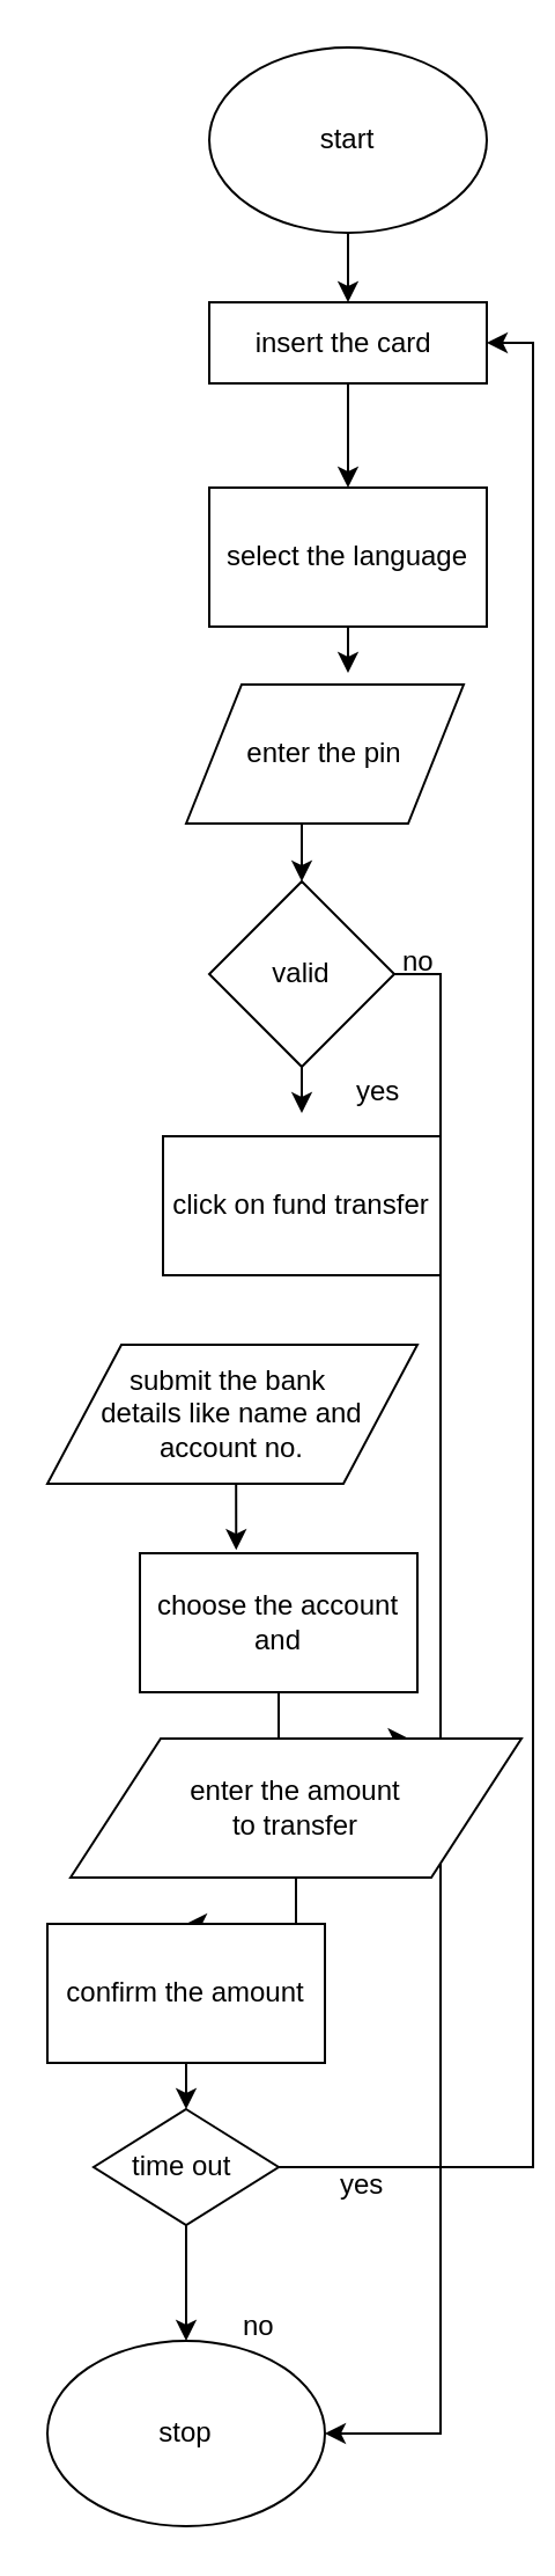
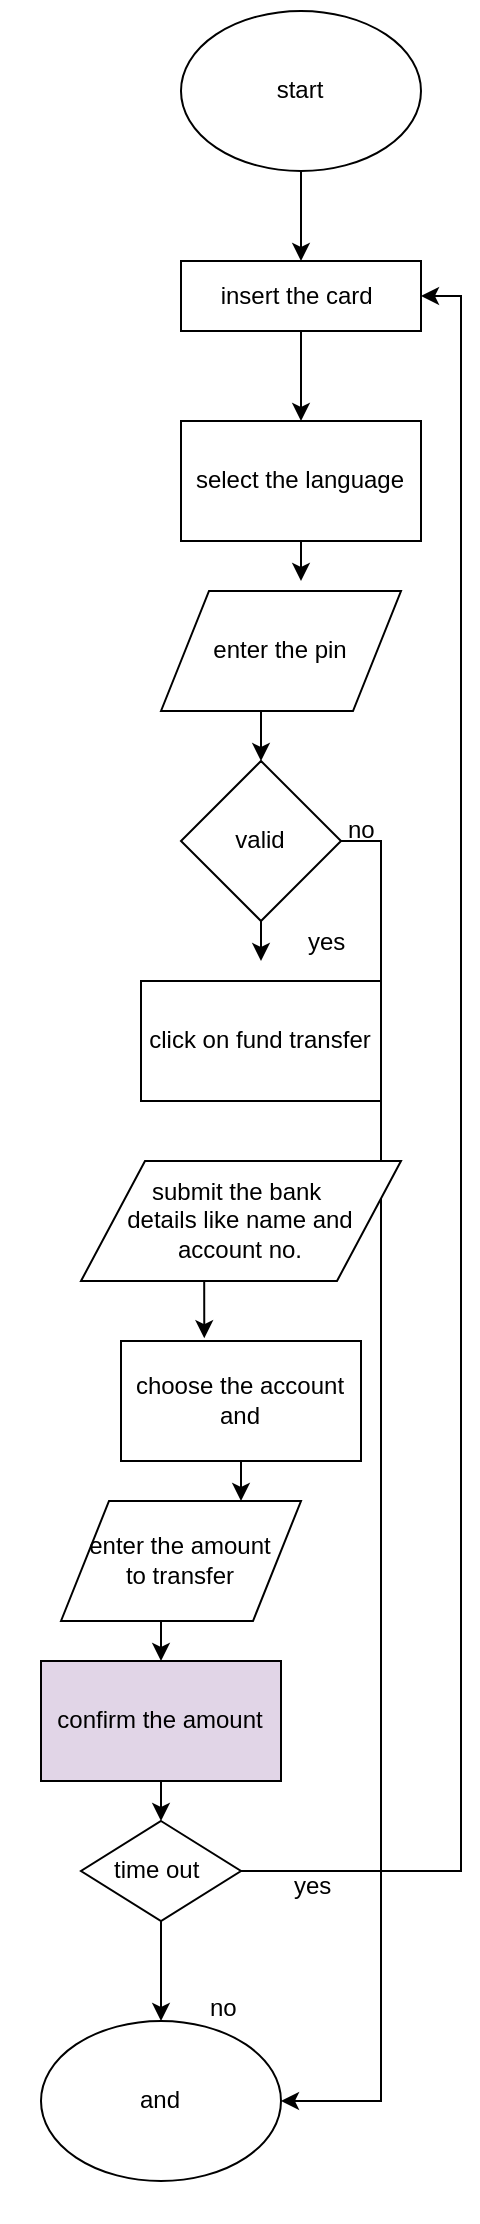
  <mxCell id="0" />
  <mxCell id="1" parent="0" />
  <mxCell id="2" style="edgeStyle=orthogonalEdgeStyle;rounded=0;orthogonalLoop=1;jettySize=auto;html=1;exitX=0.5;exitY=1;exitDx=0;exitDy=0;entryX=0.5;entryY=0;entryDx=0;entryDy=0;" edge="1" parent="1" source="3" target="5"><mxGeometry relative="1" as="geometry" /></mxCell>
- <mxCell id="3" value="start" style="ellipse;whiteSpace=wrap;html=1;" vertex="1" parent="1"><mxGeometry x="90" y="20" width="120" height="80" as="geometry" /></mxCell>
+ <mxCell id="3" value="start" style="ellipse;whiteSpace=wrap;html=1;" vertex="1" parent="1"><mxGeometry x="90" y="5" width="120" height="80" as="geometry" /></mxCell>
  <mxCell id="4" style="edgeStyle=orthogonalEdgeStyle;rounded=0;orthogonalLoop=1;jettySize=auto;html=1;exitX=0.5;exitY=1;exitDx=0;exitDy=0;entryX=0.5;entryY=0;entryDx=0;entryDy=0;" edge="1" parent="1" source="5" target="7"><mxGeometry relative="1" as="geometry" /></mxCell>
  <mxCell id="5" value="insert the card&amp;nbsp;" style="rounded=0;whiteSpace=wrap;html=1;" vertex="1" parent="1"><mxGeometry x="90" y="130" width="120" height="35" as="geometry" /></mxCell>
  <mxCell id="6" style="edgeStyle=orthogonalEdgeStyle;rounded=0;orthogonalLoop=1;jettySize=auto;html=1;exitX=0.5;exitY=1;exitDx=0;exitDy=0;entryX=0.5;entryY=0;entryDx=0;entryDy=0;" edge="1" parent="1" source="7"><mxGeometry relative="1" as="geometry"><mxPoint x="150" y="290" as="targetPoint" /></mxGeometry></mxCell>
  <mxCell id="7" value="select the language" style="rounded=0;whiteSpace=wrap;html=1;" vertex="1" parent="1"><mxGeometry x="90" y="210" width="120" height="60" as="geometry" /></mxCell>
  <mxCell id="8" style="edgeStyle=orthogonalEdgeStyle;rounded=0;orthogonalLoop=1;jettySize=auto;html=1;exitX=0.25;exitY=1;exitDx=0;exitDy=0;entryX=0.5;entryY=0;entryDx=0;entryDy=0;" edge="1" parent="1" target="11"><mxGeometry relative="1" as="geometry"><mxPoint x="120" y="350" as="sourcePoint" /></mxGeometry></mxCell>
  <mxCell id="9" style="edgeStyle=orthogonalEdgeStyle;rounded=0;orthogonalLoop=1;jettySize=auto;html=1;exitX=0.5;exitY=1;exitDx=0;exitDy=0;" edge="1" parent="1" source="11"><mxGeometry relative="1" as="geometry"><mxPoint x="130" y="480" as="targetPoint" /></mxGeometry></mxCell>
  <mxCell id="10" style="edgeStyle=orthogonalEdgeStyle;rounded=0;orthogonalLoop=1;jettySize=auto;html=1;exitX=1;exitY=0.5;exitDx=0;exitDy=0;entryX=1;entryY=0.5;entryDx=0;entryDy=0;" edge="1" parent="1" source="11" target="26"><mxGeometry relative="1" as="geometry" /></mxCell>
  <mxCell id="11" value="valid" style="rhombus;whiteSpace=wrap;html=1;" vertex="1" parent="1"><mxGeometry x="90" y="380" width="80" height="80" as="geometry" /></mxCell>
  <mxCell id="12" value="enter the pin" style="shape=parallelogram;perimeter=parallelogramPerimeter;whiteSpace=wrap;html=1;" vertex="1" parent="1"><mxGeometry x="80" y="295" width="120" height="60" as="geometry" /></mxCell>
  <mxCell id="13" value="click on fund transfer" style="rounded=0;whiteSpace=wrap;html=1;" vertex="1" parent="1"><mxGeometry x="70" y="490" width="120" height="60" as="geometry" /></mxCell>
  <mxCell id="14" style="edgeStyle=orthogonalEdgeStyle;rounded=0;orthogonalLoop=1;jettySize=auto;html=1;exitX=0.5;exitY=1;exitDx=0;exitDy=0;entryX=0.347;entryY=-0.023;entryDx=0;entryDy=0;entryPerimeter=0;" edge="1" parent="1" source="15" target="17"><mxGeometry relative="1" as="geometry" /></mxCell>
- <mxCell id="15" value="submit the bank&amp;nbsp;&lt;br&gt;details like name and account no." style="shape=parallelogram;perimeter=parallelogramPerimeter;whiteSpace=wrap;html=1;" vertex="1" parent="1"><mxGeometry x="20" y="580" width="160" height="60" as="geometry" /></mxCell>
+ <mxCell id="15" value="submit the bank&amp;nbsp;&lt;br&gt;details like name and account no." style="shape=parallelogram;perimeter=parallelogramPerimeter;whiteSpace=wrap;html=1;" vertex="1" parent="1"><mxGeometry x="40" y="580" width="160" height="60" as="geometry" /></mxCell>
  <mxCell id="16" style="edgeStyle=orthogonalEdgeStyle;rounded=0;orthogonalLoop=1;jettySize=auto;html=1;exitX=0.5;exitY=1;exitDx=0;exitDy=0;entryX=0.75;entryY=0;entryDx=0;entryDy=0;" edge="1" parent="1" source="17" target="19"><mxGeometry relative="1" as="geometry" /></mxCell>
  <mxCell id="17" value="choose the account and" style="rounded=0;whiteSpace=wrap;html=1;" vertex="1" parent="1"><mxGeometry x="60" y="670" width="120" height="60" as="geometry" /></mxCell>
  <mxCell id="18" style="edgeStyle=orthogonalEdgeStyle;rounded=0;orthogonalLoop=1;jettySize=auto;html=1;exitX=0.5;exitY=1;exitDx=0;exitDy=0;entryX=0.5;entryY=0;entryDx=0;entryDy=0;" edge="1" parent="1" source="19" target="21"><mxGeometry relative="1" as="geometry" /></mxCell>
- <mxCell id="19" value="enter the amount&lt;br&gt;to transfer" style="shape=parallelogram;perimeter=parallelogramPerimeter;whiteSpace=wrap;html=1;" vertex="1" parent="1"><mxGeometry x="30" y="750" width="195" height="60" as="geometry" /></mxCell>
+ <mxCell id="19" value="enter the amount&lt;br&gt;to transfer" style="shape=parallelogram;perimeter=parallelogramPerimeter;whiteSpace=wrap;html=1;" vertex="1" parent="1"><mxGeometry x="30" y="750" width="120" height="60" as="geometry" /></mxCell>
  <mxCell id="20" style="edgeStyle=orthogonalEdgeStyle;rounded=0;orthogonalLoop=1;jettySize=auto;html=1;exitX=0.5;exitY=1;exitDx=0;exitDy=0;entryX=0.5;entryY=0;entryDx=0;entryDy=0;" edge="1" parent="1" source="21" target="24"><mxGeometry relative="1" as="geometry" /></mxCell>
- <mxCell id="21" value="confirm the amount" style="rounded=0;whiteSpace=wrap;html=1;" vertex="1" parent="1"><mxGeometry x="20" y="830" width="120" height="60" as="geometry" /></mxCell>
+ <mxCell id="21" value="confirm the amount" style="rounded=0;whiteSpace=wrap;html=1;fillColor=#e1d5e7;" vertex="1" parent="1"><mxGeometry x="20" y="830" width="120" height="60" as="geometry" /></mxCell>
  <mxCell id="22" style="edgeStyle=orthogonalEdgeStyle;rounded=0;orthogonalLoop=1;jettySize=auto;html=1;exitX=1;exitY=0.5;exitDx=0;exitDy=0;entryX=1;entryY=0.5;entryDx=0;entryDy=0;" edge="1" parent="1" source="24" target="5"><mxGeometry relative="1" as="geometry" /></mxCell>
  <mxCell id="23" style="edgeStyle=orthogonalEdgeStyle;rounded=0;orthogonalLoop=1;jettySize=auto;html=1;exitX=0.5;exitY=1;exitDx=0;exitDy=0;entryX=0.5;entryY=0;entryDx=0;entryDy=0;" edge="1" parent="1" source="24" target="26"><mxGeometry relative="1" as="geometry" /></mxCell>
  <mxCell id="24" value="time out&amp;nbsp;" style="rhombus;whiteSpace=wrap;html=1;" vertex="1" parent="1"><mxGeometry x="40" y="910" width="80" height="50" as="geometry" /></mxCell>
  <mxCell id="25" value="yes" style="text;html=1;resizable=0;points=[];autosize=1;align=left;verticalAlign=top;spacingTop=-4;" vertex="1" parent="1"><mxGeometry x="145" y="933" width="30" height="20" as="geometry" /></mxCell>
- <mxCell id="26" value="stop" style="ellipse;whiteSpace=wrap;html=1;" vertex="1" parent="1"><mxGeometry x="20" y="1010" width="120" height="80" as="geometry" /></mxCell>
+ <mxCell id="26" value="and" style="ellipse;whiteSpace=wrap;html=1;" vertex="1" parent="1"><mxGeometry x="20" y="1010" width="120" height="80" as="geometry" /></mxCell>
  <mxCell id="27" value="no" style="text;html=1;resizable=0;points=[];autosize=1;align=left;verticalAlign=top;spacingTop=-4;" vertex="1" parent="1"><mxGeometry x="103" y="994" width="30" height="20" as="geometry" /></mxCell>
  <mxCell id="28" value="yes" style="text;html=1;resizable=0;points=[];autosize=1;align=left;verticalAlign=top;spacingTop=-4;" vertex="1" parent="1"><mxGeometry x="152" y="461" width="30" height="20" as="geometry" /></mxCell>
  <mxCell id="29" value="no" style="text;html=1;resizable=0;points=[];autosize=1;align=left;verticalAlign=top;spacingTop=-4;" vertex="1" parent="1"><mxGeometry x="172" y="405" width="30" height="20" as="geometry" /></mxCell>
